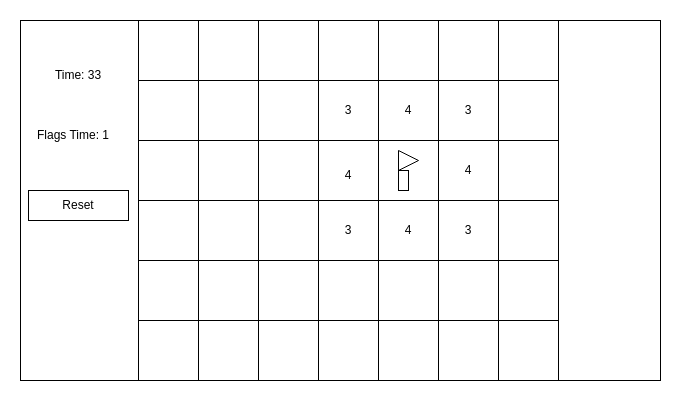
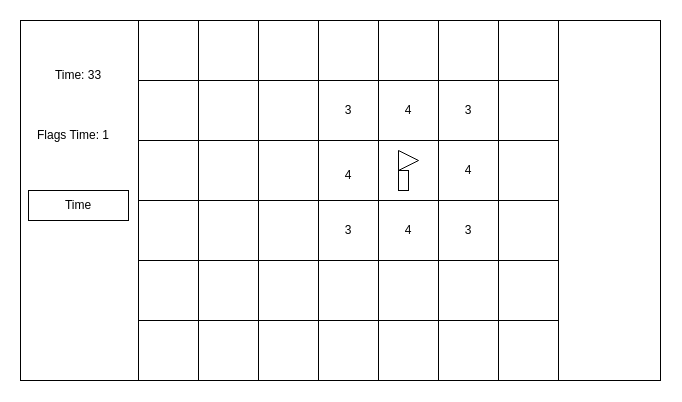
  <mxCell id="0" />
  <mxCell id="1" parent="0" />
  <mxCell id="2" value="" style="rounded=0;whiteSpace=wrap;html=1;" vertex="1" parent="1"><mxGeometry x="20" y="20" width="640" height="360" as="geometry" /></mxCell>
  <mxCell id="3" value="Time: 33" style="text;html=1;strokeColor=none;fillColor=none;align=center;verticalAlign=middle;whiteSpace=wrap;rounded=0;" vertex="1" parent="1"><mxGeometry x="48" y="60" width="60" height="30" as="geometry" /></mxCell>
  <mxCell id="4" value="Flags Time: 1" style="text;html=1;strokeColor=none;fillColor=none;align=center;verticalAlign=middle;whiteSpace=wrap;rounded=0;" vertex="1" parent="1"><mxGeometry x="28" y="120" width="90" height="30" as="geometry" /></mxCell>
  <mxCell id="5" value="" style="rounded=0;whiteSpace=wrap;html=1;" vertex="1" parent="1"><mxGeometry x="138" y="20" width="350" height="360" as="geometry" /></mxCell>
  <mxCell id="6" value="" style="whiteSpace=wrap;html=1;aspect=fixed;" vertex="1" parent="1"><mxGeometry x="138" y="20" width="60" height="60" as="geometry" /></mxCell>
  <mxCell id="7" value="" style="whiteSpace=wrap;html=1;aspect=fixed;" vertex="1" parent="1"><mxGeometry x="138" y="80" width="60" height="60" as="geometry" /></mxCell>
  <mxCell id="8" value="" style="whiteSpace=wrap;html=1;aspect=fixed;" vertex="1" parent="1"><mxGeometry x="138" y="260" width="60" height="60" as="geometry" /></mxCell>
  <mxCell id="9" value="" style="whiteSpace=wrap;html=1;aspect=fixed;" vertex="1" parent="1"><mxGeometry x="138" y="200" width="60" height="60" as="geometry" /></mxCell>
  <mxCell id="10" value="" style="whiteSpace=wrap;html=1;aspect=fixed;" vertex="1" parent="1"><mxGeometry x="138" y="140" width="60" height="60" as="geometry" /></mxCell>
  <mxCell id="11" value="" style="whiteSpace=wrap;html=1;aspect=fixed;" vertex="1" parent="1"><mxGeometry x="138" y="320" width="60" height="60" as="geometry" /></mxCell>
  <mxCell id="12" value="" style="whiteSpace=wrap;html=1;aspect=fixed;" vertex="1" parent="1"><mxGeometry x="198" y="80" width="60" height="60" as="geometry" /></mxCell>
  <mxCell id="13" value="" style="whiteSpace=wrap;html=1;aspect=fixed;" vertex="1" parent="1"><mxGeometry x="378" y="260" width="60" height="60" as="geometry" /></mxCell>
  <mxCell id="14" value="" style="whiteSpace=wrap;html=1;aspect=fixed;" vertex="1" parent="1"><mxGeometry x="378" y="320" width="60" height="60" as="geometry" /></mxCell>
  <mxCell id="15" value="" style="whiteSpace=wrap;html=1;aspect=fixed;" vertex="1" parent="1"><mxGeometry x="318" y="260" width="60" height="60" as="geometry" /></mxCell>
  <mxCell id="16" value="" style="whiteSpace=wrap;html=1;aspect=fixed;" vertex="1" parent="1"><mxGeometry x="318" y="320" width="60" height="60" as="geometry" /></mxCell>
  <mxCell id="17" value="" style="whiteSpace=wrap;html=1;aspect=fixed;" vertex="1" parent="1"><mxGeometry x="258" y="260" width="60" height="60" as="geometry" /></mxCell>
  <mxCell id="18" value="" style="whiteSpace=wrap;html=1;aspect=fixed;" vertex="1" parent="1"><mxGeometry x="258" y="320" width="60" height="60" as="geometry" /></mxCell>
  <mxCell id="19" value="" style="whiteSpace=wrap;html=1;aspect=fixed;" vertex="1" parent="1"><mxGeometry x="198" y="320" width="60" height="60" as="geometry" /></mxCell>
  <mxCell id="20" value="" style="whiteSpace=wrap;html=1;aspect=fixed;" vertex="1" parent="1"><mxGeometry x="258" y="80" width="60" height="60" as="geometry" /></mxCell>
  <mxCell id="21" value="" style="whiteSpace=wrap;html=1;aspect=fixed;" vertex="1" parent="1"><mxGeometry x="258" y="20" width="60" height="60" as="geometry" /></mxCell>
  <mxCell id="22" value="" style="whiteSpace=wrap;html=1;aspect=fixed;" vertex="1" parent="1"><mxGeometry x="198" y="20" width="60" height="60" as="geometry" /></mxCell>
  <mxCell id="23" value="" style="whiteSpace=wrap;html=1;aspect=fixed;" vertex="1" parent="1"><mxGeometry x="198" y="140" width="60" height="60" as="geometry" /></mxCell>
  <mxCell id="24" value="" style="whiteSpace=wrap;html=1;aspect=fixed;" vertex="1" parent="1"><mxGeometry x="198" y="200" width="60" height="60" as="geometry" /></mxCell>
  <mxCell id="25" value="" style="whiteSpace=wrap;html=1;aspect=fixed;" vertex="1" parent="1"><mxGeometry x="438" y="260" width="60" height="60" as="geometry" /></mxCell>
  <mxCell id="26" value="" style="whiteSpace=wrap;html=1;aspect=fixed;" vertex="1" parent="1"><mxGeometry x="438" y="320" width="60" height="60" as="geometry" /></mxCell>
  <mxCell id="27" value="" style="whiteSpace=wrap;html=1;aspect=fixed;" vertex="1" parent="1"><mxGeometry x="258" y="140" width="60" height="60" as="geometry" /></mxCell>
  <mxCell id="28" value="3" style="whiteSpace=wrap;html=1;aspect=fixed;" vertex="1" parent="1"><mxGeometry x="318" y="200" width="60" height="60" as="geometry" /></mxCell>
  <mxCell id="29" value="" style="whiteSpace=wrap;html=1;aspect=fixed;" vertex="1" parent="1"><mxGeometry x="258" y="200" width="60" height="60" as="geometry" /></mxCell>
  <mxCell id="30" value="" style="whiteSpace=wrap;html=1;aspect=fixed;" vertex="1" parent="1"><mxGeometry x="318" y="140" width="60" height="60" as="geometry" /></mxCell>
  <mxCell id="31" value="3" style="whiteSpace=wrap;html=1;aspect=fixed;" vertex="1" parent="1"><mxGeometry x="318" y="80" width="60" height="60" as="geometry" /></mxCell>
  <mxCell id="32" value="" style="whiteSpace=wrap;html=1;aspect=fixed;" vertex="1" parent="1"><mxGeometry x="318" y="20" width="60" height="60" as="geometry" /></mxCell>
  <mxCell id="33" value="" style="whiteSpace=wrap;html=1;aspect=fixed;" vertex="1" parent="1"><mxGeometry x="378" y="20" width="60" height="60" as="geometry" /></mxCell>
  <mxCell id="34" value="4" style="whiteSpace=wrap;html=1;aspect=fixed;" vertex="1" parent="1"><mxGeometry x="378" y="80" width="60" height="60" as="geometry" /></mxCell>
  <mxCell id="35" value="" style="whiteSpace=wrap;html=1;aspect=fixed;" vertex="1" parent="1"><mxGeometry x="378" y="140" width="60" height="60" as="geometry" /></mxCell>
  <mxCell id="36" value="4" style="whiteSpace=wrap;html=1;aspect=fixed;" vertex="1" parent="1"><mxGeometry x="378" y="200" width="60" height="60" as="geometry" /></mxCell>
  <mxCell id="37" value="3" style="whiteSpace=wrap;html=1;aspect=fixed;" vertex="1" parent="1"><mxGeometry x="438" y="200" width="60" height="60" as="geometry" /></mxCell>
  <mxCell id="38" value="4" style="whiteSpace=wrap;html=1;aspect=fixed;" vertex="1" parent="1"><mxGeometry x="438" y="140" width="60" height="60" as="geometry" /></mxCell>
  <mxCell id="39" value="3" style="whiteSpace=wrap;html=1;aspect=fixed;" vertex="1" parent="1"><mxGeometry x="438" y="80" width="60" height="60" as="geometry" /></mxCell>
  <mxCell id="40" value="" style="whiteSpace=wrap;html=1;aspect=fixed;" vertex="1" parent="1"><mxGeometry x="438" y="20" width="60" height="60" as="geometry" /></mxCell>
  <mxCell id="41" value="" style="whiteSpace=wrap;html=1;aspect=fixed;" vertex="1" parent="1"><mxGeometry x="498" y="320" width="60" height="60" as="geometry" /></mxCell>
  <mxCell id="42" value="" style="whiteSpace=wrap;html=1;aspect=fixed;" vertex="1" parent="1"><mxGeometry x="498" y="260" width="60" height="60" as="geometry" /></mxCell>
  <mxCell id="43" value="" style="whiteSpace=wrap;html=1;aspect=fixed;" vertex="1" parent="1"><mxGeometry x="498" y="200" width="60" height="60" as="geometry" /></mxCell>
  <mxCell id="44" value="" style="whiteSpace=wrap;html=1;aspect=fixed;" vertex="1" parent="1"><mxGeometry x="498" y="140" width="60" height="60" as="geometry" /></mxCell>
  <mxCell id="45" value="" style="whiteSpace=wrap;html=1;aspect=fixed;" vertex="1" parent="1"><mxGeometry x="498" y="80" width="60" height="60" as="geometry" /></mxCell>
  <mxCell id="46" value="" style="whiteSpace=wrap;html=1;aspect=fixed;" vertex="1" parent="1"><mxGeometry x="498" y="20" width="60" height="60" as="geometry" /></mxCell>
  <mxCell id="47" value="" style="rounded=0;whiteSpace=wrap;html=1;" vertex="1" parent="1"><mxGeometry x="28" y="190" width="100" height="30" as="geometry" /></mxCell>
- <mxCell id="48" value="Reset" style="text;html=1;strokeColor=none;fillColor=none;align=center;verticalAlign=middle;whiteSpace=wrap;rounded=0;" vertex="1" parent="1"><mxGeometry x="48" y="190" width="60" height="30" as="geometry" /></mxCell>
+ <mxCell id="48" value="Time" style="text;html=1;strokeColor=none;fillColor=none;align=center;verticalAlign=middle;whiteSpace=wrap;rounded=0;" vertex="1" parent="1"><mxGeometry x="48" y="190" width="60" height="30" as="geometry" /></mxCell>
  <mxCell id="49" value="" style="triangle;whiteSpace=wrap;html=1;" vertex="1" parent="1"><mxGeometry x="398" y="150" width="20" height="20" as="geometry" /></mxCell>
  <mxCell id="50" value="" style="rounded=0;whiteSpace=wrap;html=1;" vertex="1" parent="1"><mxGeometry x="398" y="170" width="10" height="20" as="geometry" /></mxCell>
  <mxCell id="51" value="4" style="text;html=1;strokeColor=none;fillColor=none;align=center;verticalAlign=middle;whiteSpace=wrap;rounded=0;" vertex="1" parent="1"><mxGeometry x="318" y="160" width="60" height="30" as="geometry" /></mxCell>
